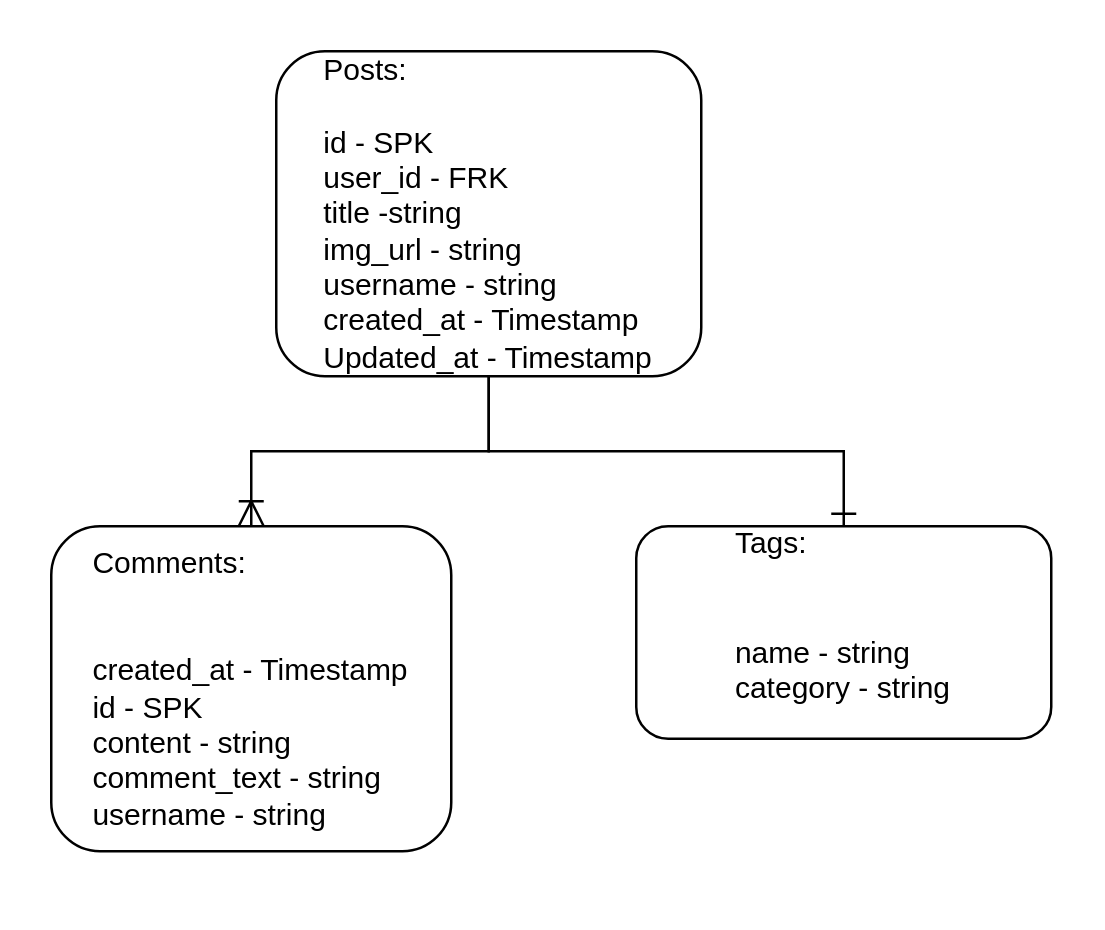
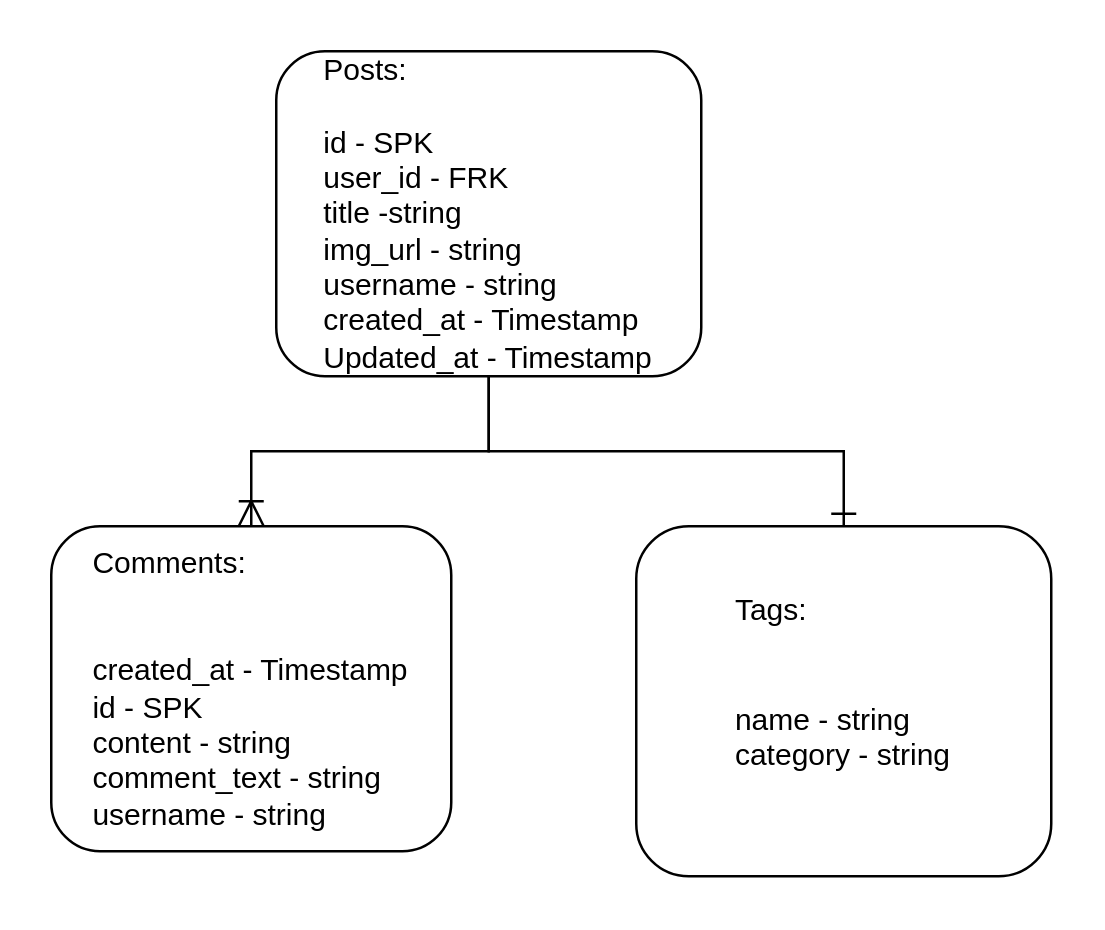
  <mxCell id="0" />
  <mxCell id="1" parent="0" />
  <mxCell id="2" value="" style="rounded=0;html=1;jettySize=auto;orthogonalLoop=1;fontSize=11;endArrow=ERoneToMany;endFill=0;endSize=8;strokeWidth=1;shadow=0;labelBackgroundColor=none;edgeStyle=orthogonalEdgeStyle;entryX=0.5;entryY=0;entryDx=0;entryDy=0;" parent="1" source="3" target="4" edge="1"><mxGeometry relative="1" as="geometry"><mxPoint x="205" y="210" as="targetPoint" /></mxGeometry></mxCell>
  <mxCell id="3" value="&lt;p style=&quot;line-height: 120%&quot;&gt;&lt;/p&gt;&lt;div style=&quot;text-align: left ; position: relative&quot;&gt;&lt;span&gt;Posts: &lt;/span&gt;&lt;/div&gt;&lt;div style=&quot;text-align: left ; position: relative&quot;&gt;&lt;span&gt;&lt;br&gt;&lt;/span&gt;&lt;/div&gt;&lt;div style=&quot;text-align: left ; position: relative&quot;&gt;&lt;span&gt;id - SPK&lt;/span&gt;&lt;/div&gt;&lt;div style=&quot;text-align: left ; position: relative&quot;&gt;&lt;span&gt;user_id - FRK&lt;/span&gt;&lt;/div&gt;&lt;div style=&quot;text-align: left ; position: relative&quot;&gt;&lt;span&gt;title -string&lt;/span&gt;&lt;/div&gt;&lt;div style=&quot;text-align: left ; position: relative&quot;&gt;img_url - string&lt;/div&gt;&lt;div style=&quot;text-align: left ; position: relative&quot;&gt;&lt;span&gt;username - string&lt;/span&gt;&lt;/div&gt;&lt;div style=&quot;text-align: left ; position: relative&quot;&gt;&lt;span&gt;created_at - Timestamp&lt;/span&gt;&lt;/div&gt;&lt;div style=&quot;text-align: left ; position: relative&quot;&gt;&lt;span&gt;Updated_at - Timestamp&lt;/span&gt;&lt;/div&gt;&lt;p&gt;&lt;/p&gt;" style="rounded=1;whiteSpace=wrap;html=1;fontSize=12;glass=0;strokeWidth=1;shadow=0;align=center;" parent="1" vertex="1"><mxGeometry x="110" y="20" width="170" height="130" as="geometry" /></mxCell>
  <mxCell id="4" value="&lt;div style=&quot;position: relative&quot;&gt;&lt;div style=&quot;text-align: left ; position: relative&quot;&gt;&lt;span&gt;Comments:&lt;/span&gt;&lt;/div&gt;&lt;div style=&quot;text-align: left ; position: relative&quot;&gt;&lt;span&gt;&lt;br&gt;&lt;/span&gt;&lt;/div&gt;&lt;div style=&quot;position: relative&quot;&gt;&lt;span&gt;&lt;br&gt;&lt;/span&gt;&lt;/div&gt;&lt;div style=&quot;text-align: left ; position: relative&quot;&gt;&lt;span&gt;created_at - Timestamp&lt;/span&gt;&lt;/div&gt;&lt;div style=&quot;text-align: left ; position: relative&quot;&gt;&lt;span&gt;id - SPK&lt;/span&gt;&lt;/div&gt;&lt;div style=&quot;text-align: left ; position: relative&quot;&gt;&lt;span&gt;content - string&lt;/span&gt;&lt;/div&gt;&lt;div style=&quot;text-align: left ; position: relative&quot;&gt;&lt;span&gt;comment_text - string&lt;/span&gt;&lt;/div&gt;&lt;div style=&quot;text-align: left ; position: relative&quot;&gt;&lt;span&gt;username - string&lt;/span&gt;&lt;/div&gt;&lt;div style=&quot;position: relative&quot;&gt;&lt;span&gt;&lt;span&gt;&lt;/span&gt;&lt;/span&gt;&lt;/div&gt;&lt;/div&gt;" style="rounded=1;whiteSpace=wrap;html=1;fontSize=12;glass=0;strokeWidth=1;shadow=0;" vertex="1" parent="1"><mxGeometry x="20" y="210" width="160" height="130" as="geometry" /></mxCell>
- <mxCell id="5" value="&lt;div style=&quot;position: relative&quot;&gt;&lt;div style=&quot;text-align: left ; position: relative&quot;&gt;&lt;span&gt;Tags:&lt;/span&gt;&lt;/div&gt;&lt;div style=&quot;text-align: left ; position: relative&quot;&gt;&lt;span&gt;&lt;br&gt;&lt;/span&gt;&lt;/div&gt;&lt;div style=&quot;position: relative&quot;&gt;&lt;br&gt;&lt;/div&gt;&lt;div style=&quot;text-align: left ; position: relative&quot;&gt;name - string&lt;/div&gt;&lt;div style=&quot;text-align: left ; position: relative&quot;&gt;category - string&lt;/div&gt;&lt;div style=&quot;text-align: left ; position: relative&quot;&gt;&lt;br&gt;&lt;/div&gt;&lt;div style=&quot;position: relative&quot;&gt;&lt;span&gt;&lt;span&gt;&lt;/span&gt;&lt;/span&gt;&lt;/div&gt;&lt;/div&gt;" style="rounded=1;whiteSpace=wrap;html=1;fontSize=12;glass=0;strokeWidth=1;shadow=0;" vertex="1" parent="1"><mxGeometry x="254" y="210" width="166" height="85" as="geometry" /></mxCell>
+ <mxCell id="5" value="&lt;div style=&quot;position: relative&quot;&gt;&lt;div style=&quot;text-align: left ; position: relative&quot;&gt;&lt;span&gt;Tags:&lt;/span&gt;&lt;/div&gt;&lt;div style=&quot;text-align: left ; position: relative&quot;&gt;&lt;span&gt;&lt;br&gt;&lt;/span&gt;&lt;/div&gt;&lt;div style=&quot;position: relative&quot;&gt;&lt;br&gt;&lt;/div&gt;&lt;div style=&quot;text-align: left ; position: relative&quot;&gt;name - string&lt;/div&gt;&lt;div style=&quot;text-align: left ; position: relative&quot;&gt;category - string&lt;/div&gt;&lt;div style=&quot;text-align: left ; position: relative&quot;&gt;&lt;br&gt;&lt;/div&gt;&lt;div style=&quot;position: relative&quot;&gt;&lt;span&gt;&lt;span&gt;&lt;/span&gt;&lt;/span&gt;&lt;/div&gt;&lt;/div&gt;" style="rounded=1;whiteSpace=wrap;html=1;fontSize=12;glass=0;strokeWidth=1;shadow=0;" vertex="1" parent="1"><mxGeometry x="254" y="210" width="166" height="140" as="geometry" /></mxCell>
  <mxCell id="6" value="" style="rounded=0;html=1;jettySize=auto;orthogonalLoop=1;fontSize=11;endArrow=ERone;endFill=0;endSize=8;strokeWidth=1;shadow=0;labelBackgroundColor=none;edgeStyle=orthogonalEdgeStyle;exitX=0.5;exitY=1;exitDx=0;exitDy=0;" edge="1" parent="1" source="3" target="5"><mxGeometry relative="1" as="geometry"><mxPoint x="205" y="160" as="sourcePoint" /><mxPoint x="110" y="220" as="targetPoint" /></mxGeometry></mxCell>
